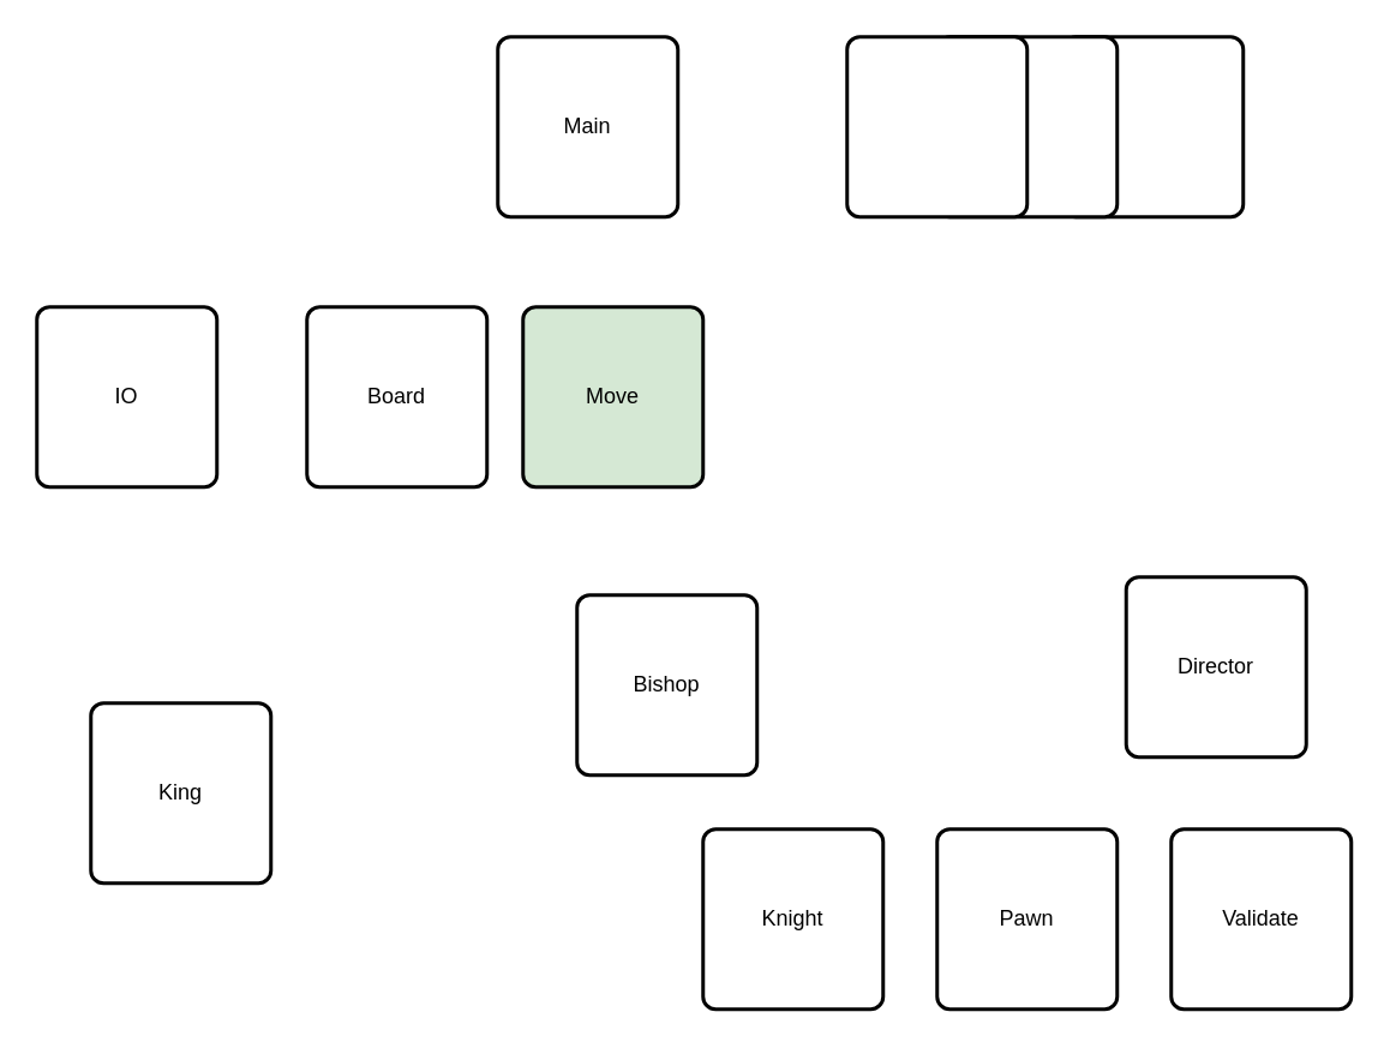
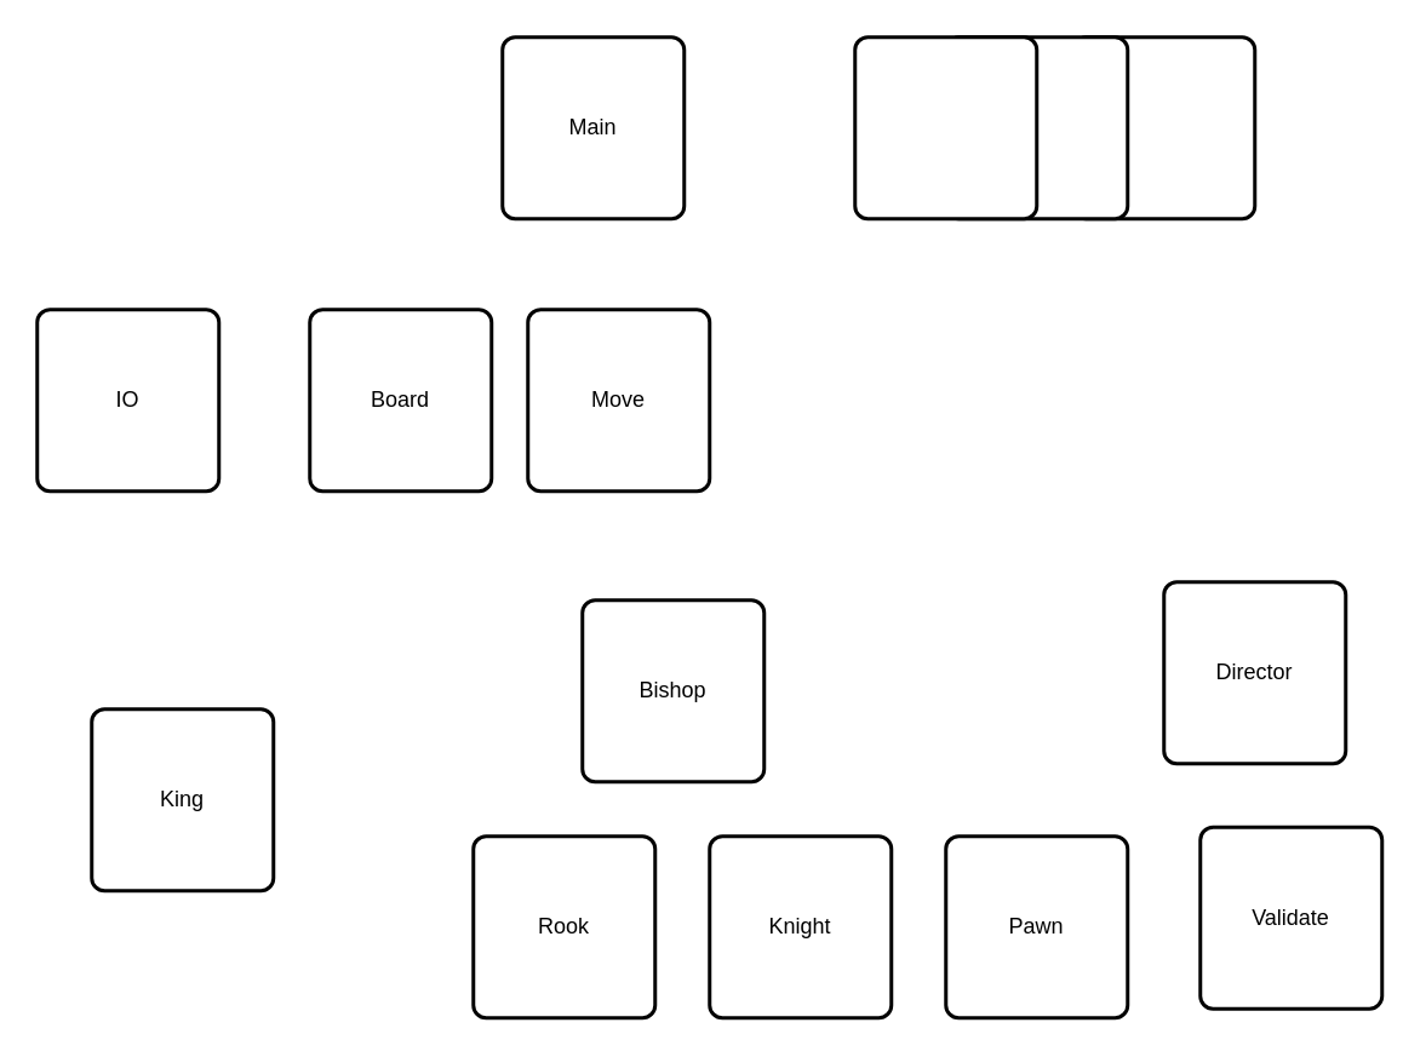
  <mxCell id="0" />
  <mxCell id="1" parent="0" />
  <mxCell id="2" value="Main" style="rounded=1;whiteSpace=wrap;html=1;absoluteArcSize=1;arcSize=14;strokeWidth=2;" parent="1" vertex="1"><mxGeometry x="276" y="20" width="100" height="100" as="geometry" /></mxCell>
  <mxCell id="3" value="IO" style="rounded=1;whiteSpace=wrap;html=1;absoluteArcSize=1;arcSize=14;strokeWidth=2;" parent="1" vertex="1"><mxGeometry x="20" y="170" width="100" height="100" as="geometry" /></mxCell>
  <mxCell id="4" value="" style="rounded=1;whiteSpace=wrap;html=1;absoluteArcSize=1;arcSize=14;strokeWidth=2;" parent="1" vertex="1"><mxGeometry x="590" y="20" width="100" height="100" as="geometry" /></mxCell>
  <mxCell id="5" value="" style="rounded=1;whiteSpace=wrap;html=1;absoluteArcSize=1;arcSize=14;strokeWidth=2;" vertex="1" parent="1"><mxGeometry x="520" y="20" width="100" height="100" as="geometry" /></mxCell>
  <mxCell id="6" value="" style="rounded=1;whiteSpace=wrap;html=1;absoluteArcSize=1;arcSize=14;strokeWidth=2;" vertex="1" parent="1"><mxGeometry x="470" y="20" width="100" height="100" as="geometry" /></mxCell>
- <mxCell id="7" value="Director" style="rounded=1;whiteSpace=wrap;html=1;absoluteArcSize=1;arcSize=14;strokeWidth=2;" vertex="1" parent="1"><mxGeometry x="625" y="320" width="100" height="100" as="geometry" /></mxCell>
- <mxCell id="8" value="Validate" style="rounded=1;whiteSpace=wrap;html=1;absoluteArcSize=1;arcSize=14;strokeWidth=2;" vertex="1" parent="1"><mxGeometry x="650" y="460" width="100" height="100" as="geometry" /></mxCell>
- <mxCell id="9" value="Move" style="rounded=1;whiteSpace=wrap;html=1;absoluteArcSize=1;arcSize=14;strokeWidth=2;fillColor=#d5e8d4;" vertex="1" parent="1"><mxGeometry x="290" y="170" width="100" height="100" as="geometry" /></mxCell>
+ <mxCell id="7" value="Director" style="rounded=1;whiteSpace=wrap;html=1;absoluteArcSize=1;arcSize=14;strokeWidth=2;" vertex="1" parent="1"><mxGeometry x="640" y="320" width="100" height="100" as="geometry" /></mxCell>
+ <mxCell id="8" value="Validate" style="rounded=1;whiteSpace=wrap;html=1;absoluteArcSize=1;arcSize=14;strokeWidth=2;" vertex="1" parent="1"><mxGeometry x="660" y="455" width="100" height="100" as="geometry" /></mxCell>
+ <mxCell id="9" value="Move" style="rounded=1;whiteSpace=wrap;html=1;absoluteArcSize=1;arcSize=14;strokeWidth=2;" vertex="1" parent="1"><mxGeometry x="290" y="170" width="100" height="100" as="geometry" /></mxCell>
  <mxCell id="10" value="Board" style="rounded=1;whiteSpace=wrap;html=1;absoluteArcSize=1;arcSize=14;strokeWidth=2;" vertex="1" parent="1"><mxGeometry x="170" y="170" width="100" height="100" as="geometry" /></mxCell>
  <mxCell id="11" value="Pawn" style="rounded=1;whiteSpace=wrap;html=1;absoluteArcSize=1;arcSize=14;strokeWidth=2;" vertex="1" parent="1"><mxGeometry x="520" y="460" width="100" height="100" as="geometry" /></mxCell>
  <mxCell id="12" value="Knight" style="rounded=1;whiteSpace=wrap;html=1;absoluteArcSize=1;arcSize=14;strokeWidth=2;" vertex="1" parent="1"><mxGeometry x="390" y="460" width="100" height="100" as="geometry" /></mxCell>
  <mxCell id="13" value="Bishop" style="rounded=1;whiteSpace=wrap;html=1;absoluteArcSize=1;arcSize=14;strokeWidth=2;" vertex="1" parent="1"><mxGeometry x="320" y="330" width="100" height="100" as="geometry" /></mxCell>
+ <mxCell id="14" value="Rook" style="rounded=1;whiteSpace=wrap;html=1;absoluteArcSize=1;arcSize=14;strokeWidth=2;" vertex="1" parent="1"><mxGeometry x="260" y="460" width="100" height="100" as="geometry" /></mxCell>
  <mxCell id="15" value="King" style="rounded=1;whiteSpace=wrap;html=1;absoluteArcSize=1;arcSize=14;strokeWidth=2;" vertex="1" parent="1"><mxGeometry x="50" y="390" width="100" height="100" as="geometry" /></mxCell>
